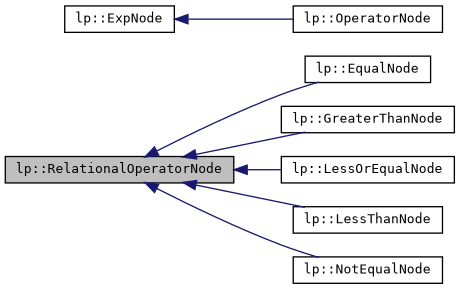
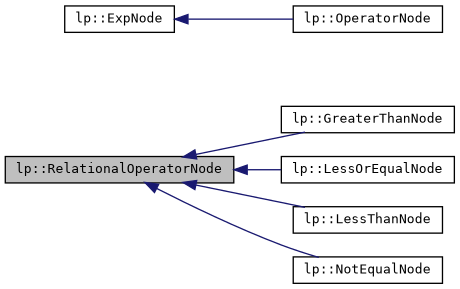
  digraph {
    fontname="DejaVu Sans Mono"
    rankdir=LR
    node [color=black fillcolor=white fontname="DejaVu Sans Mono" fontsize=10 shape=record style=filled]
    edge [color=midnightblue dir=back fontname="DejaVu Sans Mono" fontsize=10 labelfontname=Helvetica labelfontsize=10 style=solid]
    n1 [fillcolor=grey75 fontcolor=black height=0.2 label="lp::RelationalOperatorNode" width=0.4]
-   n2 [height=0.2 label="lp::EqualNode" width=0.4]
    n3 [height=0.2 label="lp::GreaterThanNode" width=0.4]
    n4 [height=0.2 label="lp::LessOrEqualNode" width=0.4]
    n5 [height=0.2 label="lp::LessThanNode" width=0.4]
    n6 [height=0.2 label="lp::NotEqualNode" width=0.4]
    n7 [height=0.2 label="lp::OperatorNode" width=0.4]
    n8 [height=0.2 label="lp::ExpNode" width=0.4]
-   n1 -> n2
    n1 -> n3
    n1 -> n4
    n1 -> n5
    n1 -> n6
    n8 -> n7
  }
